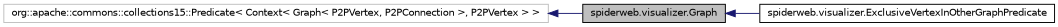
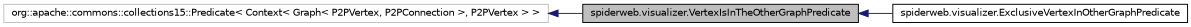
  digraph {
    rankdir=LR
    node [color=black fillcolor=white fontname=Helvetica fontsize=10 shape=record style=filled]
    edge [color=midnightblue dir=back fontname=Helvetica fontsize=10 labelfontname=Helvetica labelfontsize=10 style=solid]
-   n1 [fillcolor=grey75 fontcolor=black height=0.2 label="spiderweb.visualizer.Graph" width=0.4]
+   n1 [fillcolor=grey75 fontcolor=black height=0.2 label="spiderweb.visualizer.VertexIsInTheOtherGraphPredicate" width=0.4]
    n2 [height=0.2 label="spiderweb.visualizer.ExclusiveVertexInOtherGraphPredicate" width=0.4]
    n3 [color=grey75 height=0.2 label="org::apache::commons::collections15::Predicate\< Context\< Graph\< P2PVertex, P2PConnection \>, P2PVertex \> \>" width=0.4]
    n1 -> n2
    n3 -> n1
  }
